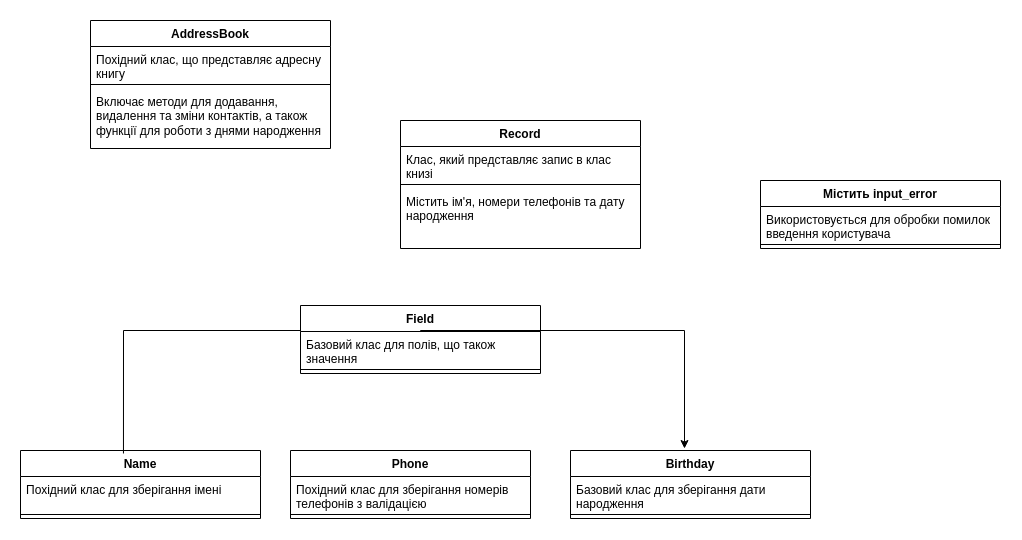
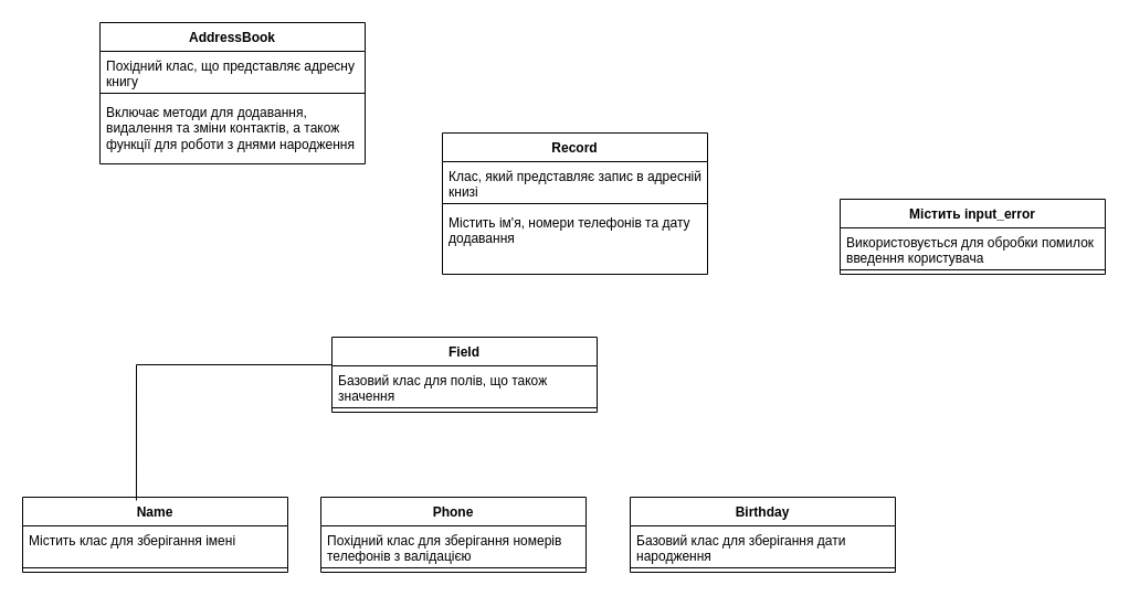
  <mxCell id="0" />
  <mxCell id="1" parent="0" />
  <mxCell id="2" value="AddressBook" style="swimlane;fontStyle=1;align=center;verticalAlign=top;childLayout=stackLayout;horizontal=1;startSize=26;horizontalStack=0;resizeParent=1;resizeParentMax=0;resizeLast=0;collapsible=1;marginBottom=0;whiteSpace=wrap;html=1;" vertex="1" parent="1"><mxGeometry x="90" y="20" width="240" height="128" as="geometry"><mxRectangle x="90" y="60" width="110" height="30" as="alternateBounds" /></mxGeometry></mxCell>
  <mxCell id="3" value="Похідний клас, що представляє адресну книгу" style="text;strokeColor=none;fillColor=none;align=left;verticalAlign=top;spacingLeft=4;spacingRight=4;overflow=hidden;rotatable=0;points=[[0,0.5],[1,0.5]];portConstraint=eastwest;whiteSpace=wrap;html=1;" vertex="1" parent="2"><mxGeometry y="26" width="240" height="34" as="geometry" /></mxCell>
  <mxCell id="4" value="" style="line;strokeWidth=1;fillColor=none;align=left;verticalAlign=middle;spacingTop=-1;spacingLeft=3;spacingRight=3;rotatable=0;labelPosition=right;points=[];portConstraint=eastwest;strokeColor=inherit;" vertex="1" parent="2"><mxGeometry y="60" width="240" height="8" as="geometry" /></mxCell>
  <mxCell id="5" value="Включає методи для додавання, видалення та зміни контактів, а також функції для роботи з днями народження" style="text;strokeColor=none;fillColor=none;align=left;verticalAlign=top;spacingLeft=4;spacingRight=4;overflow=hidden;rotatable=0;points=[[0,0.5],[1,0.5]];portConstraint=eastwest;whiteSpace=wrap;html=1;" vertex="1" parent="2"><mxGeometry y="68" width="240" height="60" as="geometry" /></mxCell>
  <mxCell id="6" value="Record" style="swimlane;fontStyle=1;align=center;verticalAlign=top;childLayout=stackLayout;horizontal=1;startSize=26;horizontalStack=0;resizeParent=1;resizeParentMax=0;resizeLast=0;collapsible=1;marginBottom=0;whiteSpace=wrap;html=1;" vertex="1" parent="1"><mxGeometry x="400" y="120" width="240" height="128" as="geometry"><mxRectangle x="90" y="60" width="110" height="30" as="alternateBounds" /></mxGeometry></mxCell>
- <mxCell id="7" value="Клас, який представляє запис в клас книзі" style="text;strokeColor=none;fillColor=none;align=left;verticalAlign=top;spacingLeft=4;spacingRight=4;overflow=hidden;rotatable=0;points=[[0,0.5],[1,0.5]];portConstraint=eastwest;whiteSpace=wrap;html=1;" vertex="1" parent="6"><mxGeometry y="26" width="240" height="34" as="geometry" /></mxCell>
+ <mxCell id="7" value="Клас, який представляє запис в адресній книзі" style="text;strokeColor=none;fillColor=none;align=left;verticalAlign=top;spacingLeft=4;spacingRight=4;overflow=hidden;rotatable=0;points=[[0,0.5],[1,0.5]];portConstraint=eastwest;whiteSpace=wrap;html=1;" vertex="1" parent="6"><mxGeometry y="26" width="240" height="34" as="geometry" /></mxCell>
  <mxCell id="8" value="" style="line;strokeWidth=1;fillColor=none;align=left;verticalAlign=middle;spacingTop=-1;spacingLeft=3;spacingRight=3;rotatable=0;labelPosition=right;points=[];portConstraint=eastwest;strokeColor=inherit;" vertex="1" parent="6"><mxGeometry y="60" width="240" height="8" as="geometry" /></mxCell>
- <mxCell id="9" value="Містить ім'я, номери телефонів та дату народження" style="text;strokeColor=none;fillColor=none;align=left;verticalAlign=top;spacingLeft=4;spacingRight=4;overflow=hidden;rotatable=0;points=[[0,0.5],[1,0.5]];portConstraint=eastwest;whiteSpace=wrap;html=1;" vertex="1" parent="6"><mxGeometry y="68" width="240" height="60" as="geometry" /></mxCell>
+ <mxCell id="9" value="Містить ім'я, номери телефонів та дату додавання" style="text;strokeColor=none;fillColor=none;align=left;verticalAlign=top;spacingLeft=4;spacingRight=4;overflow=hidden;rotatable=0;points=[[0,0.5],[1,0.5]];portConstraint=eastwest;whiteSpace=wrap;html=1;" vertex="1" parent="6"><mxGeometry y="68" width="240" height="60" as="geometry" /></mxCell>
  <mxCell id="10" value="Field" style="swimlane;fontStyle=1;align=center;verticalAlign=top;childLayout=stackLayout;horizontal=1;startSize=26;horizontalStack=0;resizeParent=1;resizeParentMax=0;resizeLast=0;collapsible=1;marginBottom=0;whiteSpace=wrap;html=1;" vertex="1" parent="1"><mxGeometry x="300" y="305" width="240" height="68" as="geometry"><mxRectangle x="90" y="60" width="110" height="30" as="alternateBounds" /></mxGeometry></mxCell>
  <mxCell id="11" value="Базовий клас для полів, що також значення" style="text;strokeColor=none;fillColor=none;align=left;verticalAlign=top;spacingLeft=4;spacingRight=4;overflow=hidden;rotatable=0;points=[[0,0.5],[1,0.5]];portConstraint=eastwest;whiteSpace=wrap;html=1;" vertex="1" parent="10"><mxGeometry y="26" width="240" height="34" as="geometry" /></mxCell>
  <mxCell id="12" value="" style="line;strokeWidth=1;fillColor=none;align=left;verticalAlign=middle;spacingTop=-1;spacingLeft=3;spacingRight=3;rotatable=0;labelPosition=right;points=[];portConstraint=eastwest;strokeColor=inherit;" vertex="1" parent="10"><mxGeometry y="60" width="240" height="8" as="geometry" /></mxCell>
  <mxCell id="13" value="Name" style="swimlane;fontStyle=1;align=center;verticalAlign=top;childLayout=stackLayout;horizontal=1;startSize=26;horizontalStack=0;resizeParent=1;resizeParentMax=0;resizeLast=0;collapsible=1;marginBottom=0;whiteSpace=wrap;html=1;" vertex="1" parent="1"><mxGeometry x="20" y="450" width="240" height="68" as="geometry"><mxRectangle x="90" y="60" width="110" height="30" as="alternateBounds" /></mxGeometry></mxCell>
- <mxCell id="14" value="Похідний клас для зберігання імені" style="text;strokeColor=none;fillColor=none;align=left;verticalAlign=top;spacingLeft=4;spacingRight=4;overflow=hidden;rotatable=0;points=[[0,0.5],[1,0.5]];portConstraint=eastwest;whiteSpace=wrap;html=1;" vertex="1" parent="13"><mxGeometry y="26" width="240" height="34" as="geometry" /></mxCell>
+ <mxCell id="14" value="Містить клас для зберігання імені" style="text;strokeColor=none;fillColor=none;align=left;verticalAlign=top;spacingLeft=4;spacingRight=4;overflow=hidden;rotatable=0;points=[[0,0.5],[1,0.5]];portConstraint=eastwest;whiteSpace=wrap;html=1;" vertex="1" parent="13"><mxGeometry y="26" width="240" height="34" as="geometry" /></mxCell>
  <mxCell id="15" value="" style="line;strokeWidth=1;fillColor=none;align=left;verticalAlign=middle;spacingTop=-1;spacingLeft=3;spacingRight=3;rotatable=0;labelPosition=right;points=[];portConstraint=eastwest;strokeColor=inherit;" vertex="1" parent="13"><mxGeometry y="60" width="240" height="8" as="geometry" /></mxCell>
  <mxCell id="16" value="Phone" style="swimlane;fontStyle=1;align=center;verticalAlign=top;childLayout=stackLayout;horizontal=1;startSize=26;horizontalStack=0;resizeParent=1;resizeParentMax=0;resizeLast=0;collapsible=1;marginBottom=0;whiteSpace=wrap;html=1;" vertex="1" parent="1"><mxGeometry x="290" y="450" width="240" height="68" as="geometry"><mxRectangle x="90" y="60" width="110" height="30" as="alternateBounds" /></mxGeometry></mxCell>
  <mxCell id="17" value="Похідний клас для зберігання номерів телефонів з валідацією" style="text;strokeColor=none;fillColor=none;align=left;verticalAlign=top;spacingLeft=4;spacingRight=4;overflow=hidden;rotatable=0;points=[[0,0.5],[1,0.5]];portConstraint=eastwest;whiteSpace=wrap;html=1;" vertex="1" parent="16"><mxGeometry y="26" width="240" height="34" as="geometry" /></mxCell>
  <mxCell id="18" value="" style="line;strokeWidth=1;fillColor=none;align=left;verticalAlign=middle;spacingTop=-1;spacingLeft=3;spacingRight=3;rotatable=0;labelPosition=right;points=[];portConstraint=eastwest;strokeColor=inherit;" vertex="1" parent="16"><mxGeometry y="60" width="240" height="8" as="geometry" /></mxCell>
  <mxCell id="19" value="Birthday" style="swimlane;fontStyle=1;align=center;verticalAlign=top;childLayout=stackLayout;horizontal=1;startSize=26;horizontalStack=0;resizeParent=1;resizeParentMax=0;resizeLast=0;collapsible=1;marginBottom=0;whiteSpace=wrap;html=1;" vertex="1" parent="1"><mxGeometry x="570" y="450" width="240" height="68" as="geometry"><mxRectangle x="90" y="60" width="110" height="30" as="alternateBounds" /></mxGeometry></mxCell>
  <mxCell id="20" value="Базовий клас для зберігання дати народження" style="text;strokeColor=none;fillColor=none;align=left;verticalAlign=top;spacingLeft=4;spacingRight=4;overflow=hidden;rotatable=0;points=[[0,0.5],[1,0.5]];portConstraint=eastwest;whiteSpace=wrap;html=1;" vertex="1" parent="19"><mxGeometry y="26" width="240" height="34" as="geometry" /></mxCell>
  <mxCell id="21" value="" style="line;strokeWidth=1;fillColor=none;align=left;verticalAlign=middle;spacingTop=-1;spacingLeft=3;spacingRight=3;rotatable=0;labelPosition=right;points=[];portConstraint=eastwest;strokeColor=inherit;" vertex="1" parent="19"><mxGeometry y="60" width="240" height="8" as="geometry" /></mxCell>
  <mxCell id="22" value="Містить input_error" style="swimlane;fontStyle=1;align=center;verticalAlign=top;childLayout=stackLayout;horizontal=1;startSize=26;horizontalStack=0;resizeParent=1;resizeParentMax=0;resizeLast=0;collapsible=1;marginBottom=0;whiteSpace=wrap;html=1;" vertex="1" parent="1"><mxGeometry x="760" y="180" width="240" height="68" as="geometry"><mxRectangle x="90" y="60" width="110" height="30" as="alternateBounds" /></mxGeometry></mxCell>
  <mxCell id="23" value="Використовується для обробки помилок введення користувача" style="text;strokeColor=none;fillColor=none;align=left;verticalAlign=top;spacingLeft=4;spacingRight=4;overflow=hidden;rotatable=0;points=[[0,0.5],[1,0.5]];portConstraint=eastwest;whiteSpace=wrap;html=1;" vertex="1" parent="22"><mxGeometry y="26" width="240" height="34" as="geometry" /></mxCell>
  <mxCell id="24" value="" style="line;strokeWidth=1;fillColor=none;align=left;verticalAlign=middle;spacingTop=-1;spacingLeft=3;spacingRight=3;rotatable=0;labelPosition=right;points=[];portConstraint=eastwest;strokeColor=inherit;" vertex="1" parent="22"><mxGeometry y="60" width="240" height="8" as="geometry" /></mxCell>
  <mxCell id="25" style="edgeStyle=orthogonalEdgeStyle;rounded=0;orthogonalLoop=1;jettySize=auto;html=1;entryX=0.429;entryY=0.044;entryDx=0;entryDy=0;entryPerimeter=0;endArrow=none;" edge="1" parent="1" source="10" target="13"><mxGeometry relative="1" as="geometry"><Array as="points"><mxPoint x="123" y="330" /></Array></mxGeometry></mxCell>
- <mxCell id="26" style="edgeStyle=orthogonalEdgeStyle;rounded=0;orthogonalLoop=1;jettySize=auto;html=1;entryX=0.475;entryY=-0.029;entryDx=0;entryDy=0;entryPerimeter=0;" edge="1" parent="1" source="11" target="19"><mxGeometry relative="1" as="geometry"><Array as="points"><mxPoint x="420" y="330" /><mxPoint x="684" y="330" /></Array></mxGeometry></mxCell>
